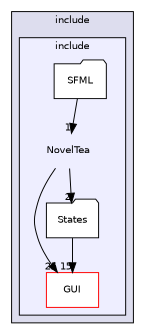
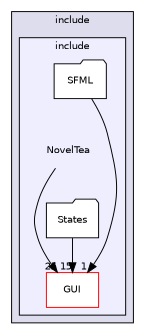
  digraph {
    compound=true
    node [fontname=Helvetica fontsize=10 shape=folder fillcolor=white style=filled]
    edge [labeldistance=1.5 labelfontname=Helvetica labelfontsize=10]
    n1 [label=NovelTea shape=plaintext fillcolor="" style=""]
    n2 [color=red label=GUI shape=box]
    n3 [label=SFML]
    n4 [label=States]
    subgraph cluster_1 {
      bgcolor="#ddddee"
      fontname=Helvetica
      fontsize=10
      label=include
      pencolor=black
      subgraph cluster_2 {
        bgcolor="#eeeeff"
        fontname=Helvetica
        fontsize=10
        label=include
        pencolor=black
        n1
        n2
        n3
        n4
      }
    }
    n1 -> n2 [headlabel=25]
-   n1 -> n4 [headlabel=2]
-   n3 -> n1 [headlabel=1]
+   n3 -> n2 [headlabel=1]
    n4 -> n2 [headlabel=15]
  }
